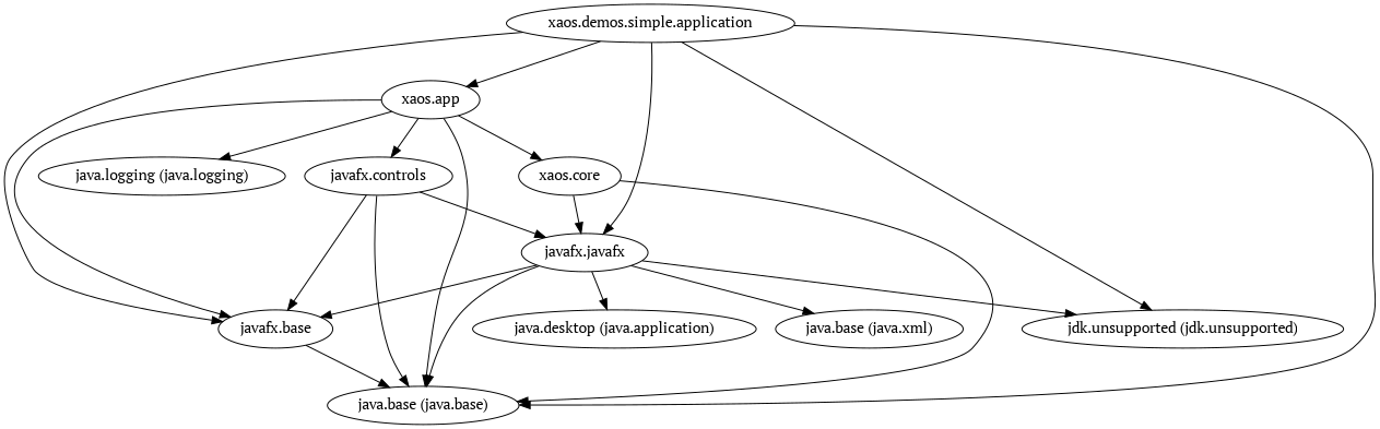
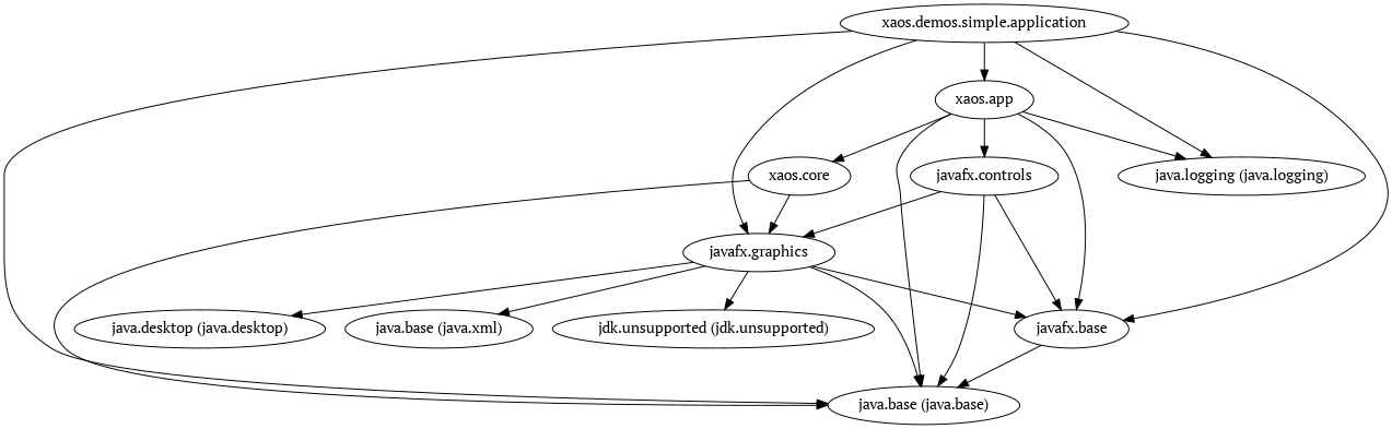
  digraph {
    fontname="PT Serif"
    node [fontname="PT Serif"]
    edge [fontname="PT Serif"]
    "xaos.app"
    "java.base (java.base)"
    "java.logging (java.logging)"
    "javafx.base"
    "javafx.controls"
    "xaos.core"
-   "javafx.graphics" [label="javafx.javafx"]
-   "java.desktop (java.desktop)" [label="java.desktop (java.application)"]
+   "javafx.graphics"
+   "java.desktop (java.desktop)"
    n9 [label="java.base (java.xml)"]
    "jdk.unsupported (jdk.unsupported)"
    "xaos.demos.simple.application"
    "xaos.app" -> "java.base (java.base)"
    "xaos.app" -> "java.logging (java.logging)"
    "xaos.app" -> "javafx.base"
    "xaos.app" -> "javafx.controls"
    "xaos.app" -> "xaos.core"
    "javafx.base" -> "java.base (java.base)"
    "javafx.controls" -> "java.base (java.base)"
    "javafx.controls" -> "javafx.base"
    "javafx.controls" -> "javafx.graphics"
    "xaos.core" -> "java.base (java.base)"
    "xaos.core" -> "javafx.graphics"
    "javafx.graphics" -> "java.base (java.base)"
    "javafx.graphics" -> "javafx.base"
    "javafx.graphics" -> "java.desktop (java.desktop)"
    "javafx.graphics" -> n9
    "javafx.graphics" -> "jdk.unsupported (jdk.unsupported)"
    "xaos.demos.simple.application" -> "xaos.app"
    "xaos.demos.simple.application" -> "java.base (java.base)"
-   "xaos.demos.simple.application" -> "jdk.unsupported (jdk.unsupported)"
+   "xaos.demos.simple.application" -> "java.logging (java.logging)"
    "xaos.demos.simple.application" -> "javafx.base"
    "xaos.demos.simple.application" -> "javafx.graphics"
  }
